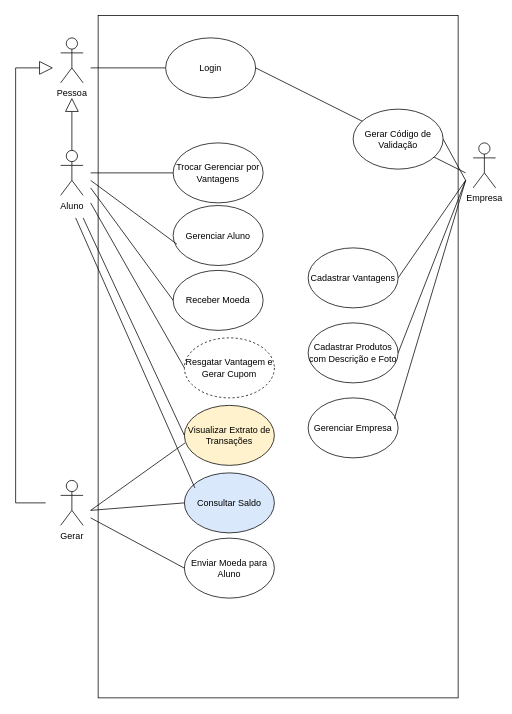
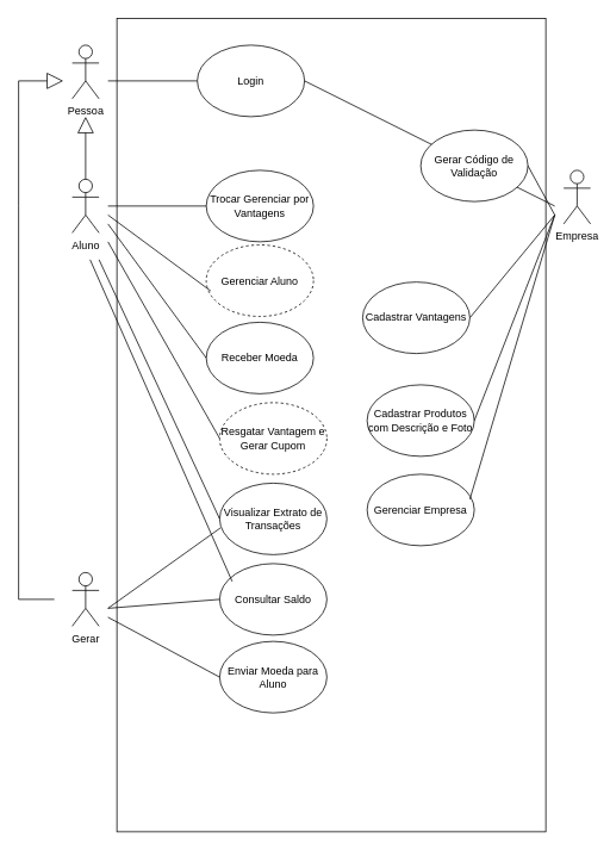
  <mxCell id="0" />
  <mxCell id="1" parent="0" />
  <mxCell id="2" value="Pessoa" style="shape=umlActor;verticalLabelPosition=bottom;verticalAlign=top;html=1;" vertex="1" parent="1"><mxGeometry x="80" y="50" width="30" height="60" as="geometry" /></mxCell>
  <mxCell id="3" value="" style="rounded=0;whiteSpace=wrap;html=1;direction=south;" vertex="1" parent="1"><mxGeometry x="130" y="20" width="480" height="910" as="geometry" /></mxCell>
  <mxCell id="4" value="Aluno" style="shape=umlActor;verticalLabelPosition=bottom;verticalAlign=top;html=1;" vertex="1" parent="1"><mxGeometry x="80" y="200" width="30" height="60" as="geometry" /></mxCell>
  <mxCell id="5" value="Gerar" style="shape=umlActor;verticalLabelPosition=bottom;verticalAlign=top;html=1;" vertex="1" parent="1"><mxGeometry x="80" y="640" width="30" height="60" as="geometry" /></mxCell>
  <mxCell id="6" value="Empresa" style="shape=umlActor;verticalLabelPosition=bottom;verticalAlign=top;html=1;" vertex="1" parent="1"><mxGeometry x="630" y="190" width="30" height="60" as="geometry" /></mxCell>
  <mxCell id="7" value="" style="endArrow=block;endSize=16;endFill=0;html=1;rounded=0;exitX=0.5;exitY=0;exitDx=0;exitDy=0;exitPerimeter=0;" edge="1" parent="1" source="4"><mxGeometry width="160" relative="1" as="geometry"><mxPoint x="70" y="270" as="sourcePoint" /><mxPoint x="95" y="130" as="targetPoint" /></mxGeometry></mxCell>
  <mxCell id="8" value="" style="endArrow=block;endSize=16;endFill=0;html=1;rounded=0;" edge="1" parent="1"><mxGeometry width="160" relative="1" as="geometry"><mxPoint x="60" y="670" as="sourcePoint" /><mxPoint x="70" y="90" as="targetPoint" /><Array as="points"><mxPoint x="20" y="670" /><mxPoint x="20" y="230" /><mxPoint x="20" y="90" /></Array></mxGeometry></mxCell>
  <mxCell id="9" value="" style="endArrow=none;html=1;rounded=0;" edge="1" parent="1"><mxGeometry width="50" height="50" relative="1" as="geometry"><mxPoint x="120" y="90" as="sourcePoint" /><mxPoint x="220" y="90" as="targetPoint" /></mxGeometry></mxCell>
  <mxCell id="10" value="Login" style="ellipse;whiteSpace=wrap;html=1;" vertex="1" parent="1"><mxGeometry x="220" y="50" width="120" height="80" as="geometry" /></mxCell>
  <mxCell id="11" value="Trocar Gerenciar por Vantagens" style="ellipse;whiteSpace=wrap;html=1;" vertex="1" parent="1"><mxGeometry x="230" y="190" width="120" height="80" as="geometry" /></mxCell>
- <mxCell id="12" value="Gerenciar Aluno" style="ellipse;whiteSpace=wrap;html=1;" vertex="1" parent="1"><mxGeometry x="230" y="273.5" width="120" height="80" as="geometry" /></mxCell>
+ <mxCell id="12" value="Gerenciar Aluno" style="ellipse;whiteSpace=wrap;html=1;dashed=1;" vertex="1" parent="1"><mxGeometry x="230" y="273.5" width="120" height="80" as="geometry" /></mxCell>
  <mxCell id="13" value="Receber Moeda" style="ellipse;whiteSpace=wrap;html=1;" vertex="1" parent="1"><mxGeometry x="230" y="360" width="120" height="80" as="geometry" /></mxCell>
  <mxCell id="14" value="Resgatar Vantagem e Gerar Cupom" style="ellipse;whiteSpace=wrap;html=1;dashed=1;" vertex="1" parent="1"><mxGeometry x="245" y="450" width="120" height="80" as="geometry" /></mxCell>
- <mxCell id="15" value="Visualizar Extrato de Transações" style="ellipse;whiteSpace=wrap;html=1;fillColor=#fff2cc;" vertex="1" parent="1"><mxGeometry x="245" y="540" width="120" height="80" as="geometry" /></mxCell>
+ <mxCell id="15" value="Visualizar Extrato de Transações" style="ellipse;whiteSpace=wrap;html=1;" vertex="1" parent="1"><mxGeometry x="245" y="540" width="120" height="80" as="geometry" /></mxCell>
  <mxCell id="16" value="" style="endArrow=none;html=1;rounded=0;entryX=0.042;entryY=0.644;entryDx=0;entryDy=0;entryPerimeter=0;" edge="1" parent="1" target="12"><mxGeometry width="50" height="50" relative="1" as="geometry"><mxPoint x="120" y="240" as="sourcePoint" /><mxPoint x="300" y="480" as="targetPoint" /></mxGeometry></mxCell>
  <mxCell id="17" value="" style="endArrow=none;html=1;rounded=0;entryX=0;entryY=0.5;entryDx=0;entryDy=0;" edge="1" parent="1" target="11"><mxGeometry width="50" height="50" relative="1" as="geometry"><mxPoint x="120" y="230" as="sourcePoint" /><mxPoint x="245" y="335" as="targetPoint" /></mxGeometry></mxCell>
  <mxCell id="18" value="" style="endArrow=none;html=1;rounded=0;entryX=0;entryY=0.5;entryDx=0;entryDy=0;" edge="1" parent="1" target="13"><mxGeometry width="50" height="50" relative="1" as="geometry"><mxPoint x="120" y="250" as="sourcePoint" /><mxPoint x="300" y="300" as="targetPoint" /></mxGeometry></mxCell>
  <mxCell id="19" value="" style="endArrow=none;html=1;rounded=0;entryX=0;entryY=0.5;entryDx=0;entryDy=0;" edge="1" parent="1" target="14"><mxGeometry width="50" height="50" relative="1" as="geometry"><mxPoint x="120" y="270" as="sourcePoint" /><mxPoint x="300" y="300" as="targetPoint" /></mxGeometry></mxCell>
  <mxCell id="20" value="" style="endArrow=none;html=1;rounded=0;entryX=0;entryY=0.5;entryDx=0;entryDy=0;" edge="1" parent="1" target="15"><mxGeometry width="50" height="50" relative="1" as="geometry"><mxPoint x="110" y="290" as="sourcePoint" /><mxPoint x="300" y="450" as="targetPoint" /></mxGeometry></mxCell>
  <mxCell id="21" value="" style="endArrow=none;html=1;rounded=0;entryX=0.008;entryY=0.625;entryDx=0;entryDy=0;entryPerimeter=0;" edge="1" parent="1" target="15"><mxGeometry width="50" height="50" relative="1" as="geometry"><mxPoint x="120" y="680" as="sourcePoint" /><mxPoint x="240" y="670" as="targetPoint" /></mxGeometry></mxCell>
- <mxCell id="22" value="Consultar Saldo" style="ellipse;whiteSpace=wrap;html=1;fillColor=#dae8fc;" vertex="1" parent="1"><mxGeometry x="245" y="630" width="120" height="80" as="geometry" /></mxCell>
+ <mxCell id="22" value="Consultar Saldo" style="ellipse;whiteSpace=wrap;html=1;" vertex="1" parent="1"><mxGeometry x="245" y="630" width="120" height="80" as="geometry" /></mxCell>
  <mxCell id="23" value="" style="endArrow=none;html=1;rounded=0;entryX=0;entryY=0.5;entryDx=0;entryDy=0;" edge="1" parent="1" target="22"><mxGeometry width="50" height="50" relative="1" as="geometry"><mxPoint x="120" y="680" as="sourcePoint" /><mxPoint x="240" y="630" as="targetPoint" /></mxGeometry></mxCell>
  <mxCell id="24" value="" style="endArrow=none;html=1;rounded=0;exitX=0.117;exitY=0.25;exitDx=0;exitDy=0;exitPerimeter=0;" edge="1" parent="1" source="22"><mxGeometry width="50" height="50" relative="1" as="geometry"><mxPoint x="190" y="640" as="sourcePoint" /><mxPoint x="100" y="290" as="targetPoint" /></mxGeometry></mxCell>
  <mxCell id="25" value="Enviar Moeda para Aluno" style="ellipse;whiteSpace=wrap;html=1;" vertex="1" parent="1"><mxGeometry x="245" y="717" width="120" height="80" as="geometry" /></mxCell>
  <mxCell id="26" value="" style="endArrow=none;html=1;rounded=0;entryX=0;entryY=0.5;entryDx=0;entryDy=0;" edge="1" parent="1" target="25"><mxGeometry width="50" height="50" relative="1" as="geometry"><mxPoint x="120" y="690" as="sourcePoint" /><mxPoint x="280" y="750" as="targetPoint" /></mxGeometry></mxCell>
  <mxCell id="27" value="" style="endArrow=none;html=1;rounded=0;exitX=1;exitY=0.5;exitDx=0;exitDy=0;" edge="1" parent="1" source="10"><mxGeometry width="50" height="50" relative="1" as="geometry"><mxPoint x="460" y="320" as="sourcePoint" /><mxPoint x="620" y="230" as="targetPoint" /></mxGeometry></mxCell>
  <mxCell id="28" value="Gerar Código de Validação" style="ellipse;whiteSpace=wrap;html=1;" vertex="1" parent="1"><mxGeometry x="470" y="145" width="120" height="80" as="geometry" /></mxCell>
- <mxCell id="29" value="Cadastrar Vantagens" style="ellipse;whiteSpace=wrap;html=1;" vertex="1" parent="1"><mxGeometry x="410" y="330" width="120" height="80" as="geometry" /></mxCell>
+ <mxCell id="29" value="Cadastrar Vantagens" style="ellipse;whiteSpace=wrap;html=1;" vertex="1" parent="1"><mxGeometry x="405" y="315" width="120" height="80" as="geometry" /></mxCell>
  <mxCell id="30" value="Cadastrar Produtos com Descrição e Foto" style="ellipse;whiteSpace=wrap;html=1;" vertex="1" parent="1"><mxGeometry x="410" y="430" width="120" height="80" as="geometry" /></mxCell>
  <mxCell id="31" value="Gerenciar Empresa" style="ellipse;whiteSpace=wrap;html=1;" vertex="1" parent="1"><mxGeometry x="410" y="530" width="120" height="80" as="geometry" /></mxCell>
  <mxCell id="32" value="" style="endArrow=none;html=1;rounded=0;exitX=1;exitY=0.5;exitDx=0;exitDy=0;" edge="1" parent="1" source="28"><mxGeometry width="50" height="50" relative="1" as="geometry"><mxPoint x="430" y="440" as="sourcePoint" /><mxPoint x="620" y="240" as="targetPoint" /></mxGeometry></mxCell>
  <mxCell id="33" value="" style="endArrow=none;html=1;rounded=0;exitX=1;exitY=0.5;exitDx=0;exitDy=0;" edge="1" parent="1" source="29"><mxGeometry width="50" height="50" relative="1" as="geometry"><mxPoint x="430" y="440" as="sourcePoint" /><mxPoint x="620" y="240" as="targetPoint" /></mxGeometry></mxCell>
  <mxCell id="34" value="" style="endArrow=none;html=1;rounded=0;exitX=1;exitY=0.5;exitDx=0;exitDy=0;" edge="1" parent="1" source="30"><mxGeometry width="50" height="50" relative="1" as="geometry"><mxPoint x="430" y="440" as="sourcePoint" /><mxPoint x="620" y="240" as="targetPoint" /></mxGeometry></mxCell>
  <mxCell id="35" value="" style="endArrow=none;html=1;rounded=0;exitX=0.958;exitY=0.35;exitDx=0;exitDy=0;exitPerimeter=0;" edge="1" parent="1" source="31"><mxGeometry width="50" height="50" relative="1" as="geometry"><mxPoint x="430" y="440" as="sourcePoint" /><mxPoint x="620" y="240" as="targetPoint" /></mxGeometry></mxCell>
